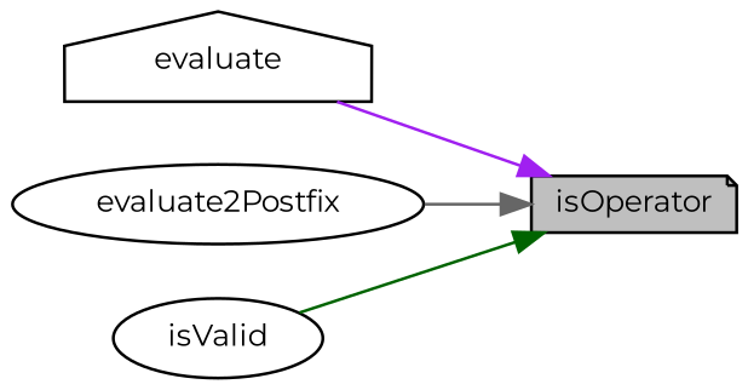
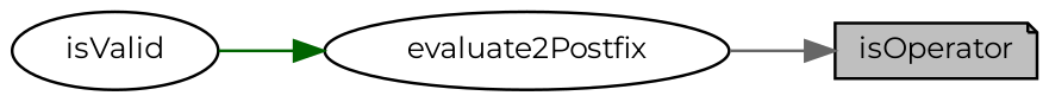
  digraph {
    fontname=Montserrat
    rankdir=RL
    node [color=black fillcolor=white fontname=Montserrat fontsize=10 shape=ellipse style=filled]
    edge [dir=back fontname=Montserrat fontsize=10 labelfontname=Helvetica labelfontsize=10 style=solid]
    n1 [fillcolor=grey75 fontcolor=black height=0.2 label=isOperator shape=note width=0.4]
-   n2 [height=0.2 label=evaluate shape=house width=0.4]
    n3 [height=0.2 label=evaluate2Postfix width=0.4]
    n4 [height=0.2 label=isValid width=0.4]
-   n1 -> n2 [color=purple]
    n1 -> n3 [color=gray40]
-   n1 -> n4 [color=darkgreen]
+   n3 -> n4 [color=darkgreen]
  }
